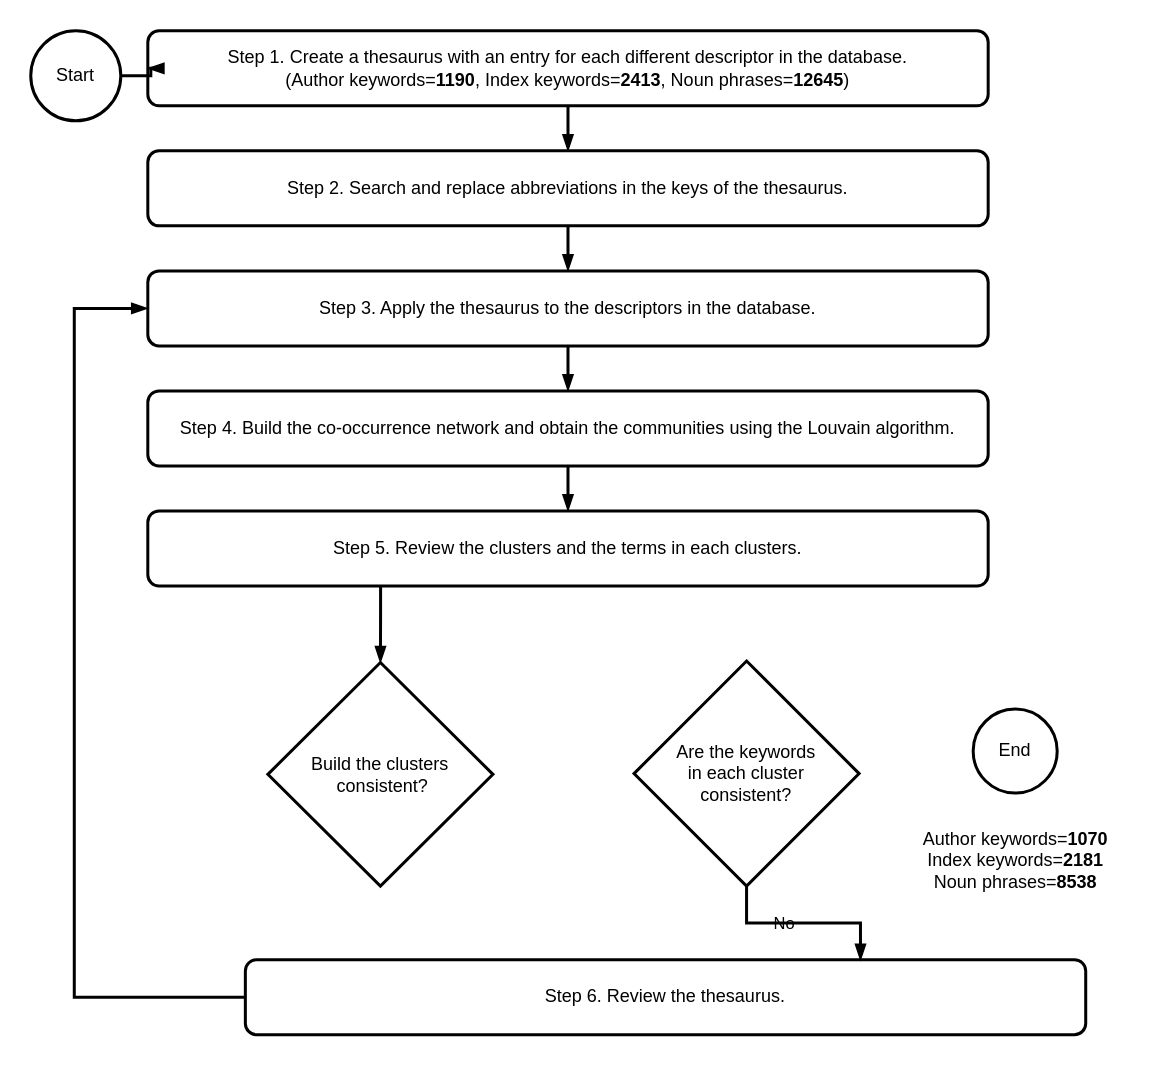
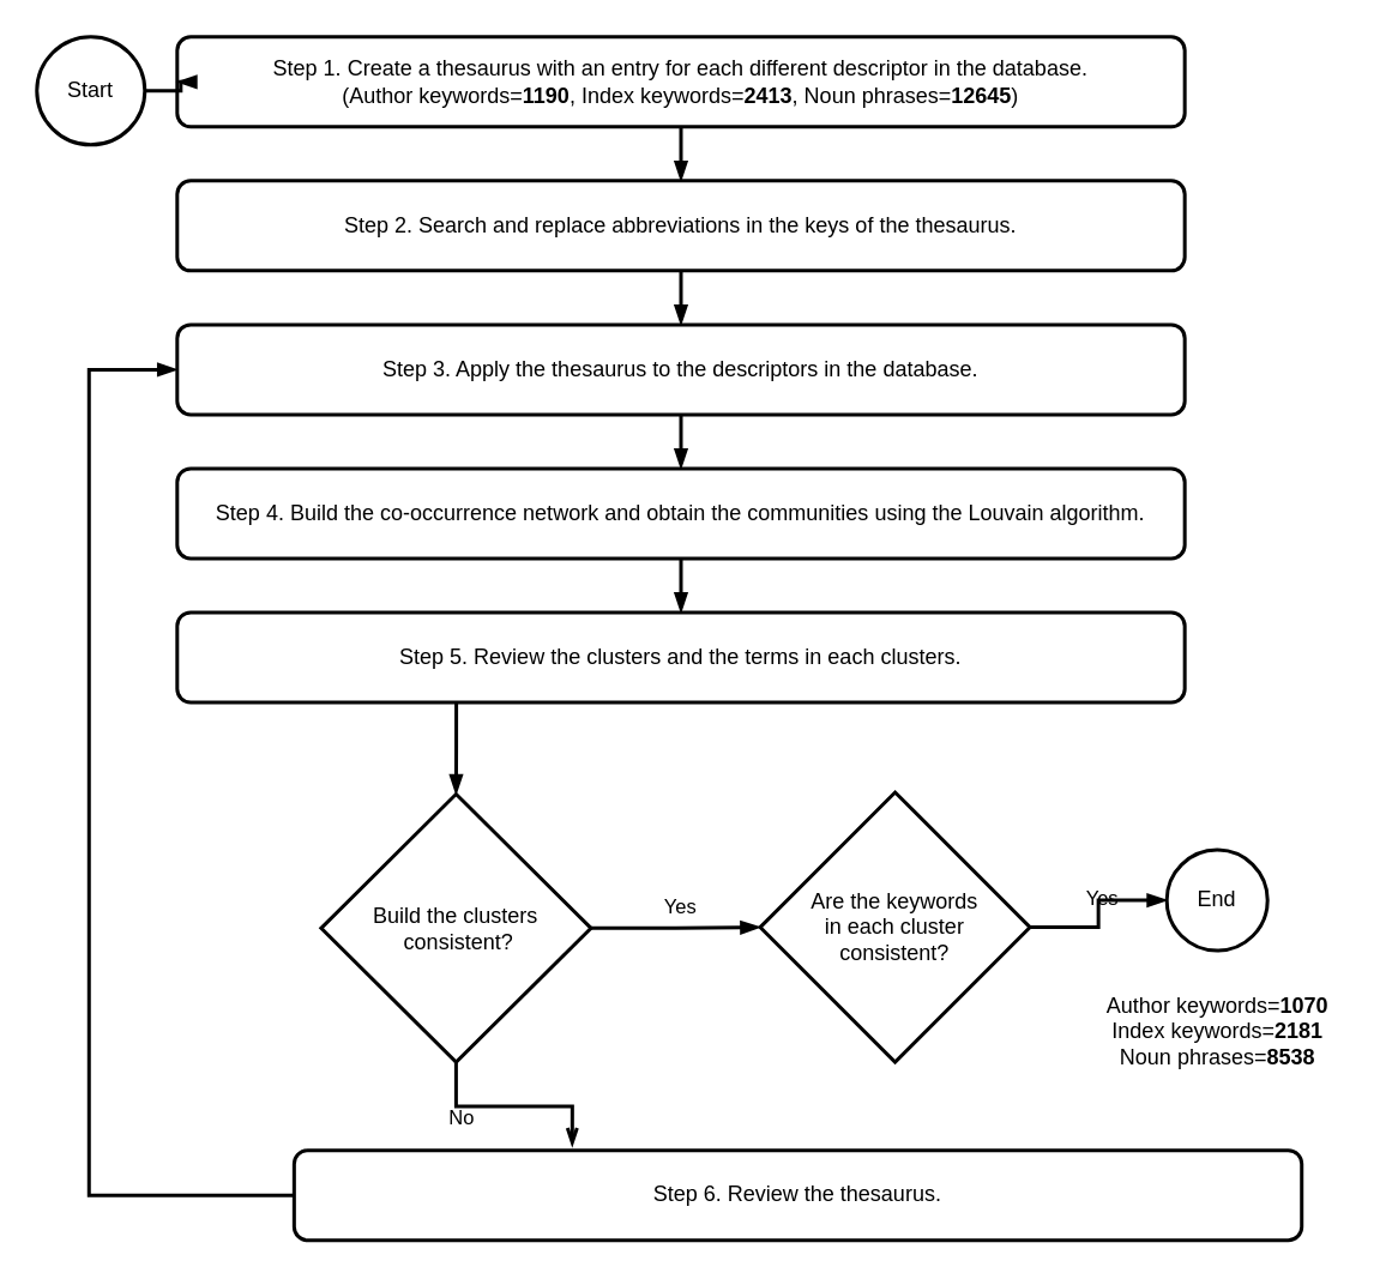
  <mxCell id="0" />
  <mxCell id="1" parent="0" />
  <mxCell id="2" style="edgeStyle=orthogonalEdgeStyle;rounded=0;orthogonalLoop=1;jettySize=auto;html=1;entryX=0.5;entryY=0;entryDx=0;entryDy=0;strokeColor=#000000;strokeWidth=2;endArrow=blockThin;endFill=1;" parent="1" source="3" target="5" edge="1"><mxGeometry relative="1" as="geometry" /></mxCell>
  <mxCell id="3" value="Step 1. Create a thesaurus with an entry for each different descriptor in the database.&lt;br&gt;(Author keywords=&lt;b&gt;1190&lt;/b&gt;, Index keywords=&lt;b&gt;2413&lt;/b&gt;, Noun phrases=&lt;b&gt;12645&lt;/b&gt;)" style="rounded=1;whiteSpace=wrap;html=1;fillColor=#FFFFFF;strokeColor=#000000;strokeWidth=2;fontColor=#000000;" parent="1" vertex="1"><mxGeometry x="98" y="20" width="560" height="50" as="geometry" /></mxCell>
  <mxCell id="4" style="edgeStyle=orthogonalEdgeStyle;shape=connector;rounded=0;orthogonalLoop=1;jettySize=auto;html=1;entryX=0.5;entryY=0;entryDx=0;entryDy=0;labelBackgroundColor=default;strokeColor=#000000;strokeWidth=2;align=center;verticalAlign=middle;fontFamily=Helvetica;fontSize=11;fontColor=default;endArrow=blockThin;endFill=1;" parent="1" source="5" target="7" edge="1"><mxGeometry relative="1" as="geometry" /></mxCell>
  <mxCell id="5" value="Step 2. Search and replace abbreviations in the keys of the thesaurus." style="rounded=1;whiteSpace=wrap;html=1;fillColor=#FFFFFF;strokeColor=#000000;strokeWidth=2;fontColor=#000000;" parent="1" vertex="1"><mxGeometry x="98" y="100" width="560" height="50" as="geometry" /></mxCell>
  <mxCell id="6" style="edgeStyle=orthogonalEdgeStyle;shape=connector;rounded=0;orthogonalLoop=1;jettySize=auto;html=1;entryX=0.5;entryY=0;entryDx=0;entryDy=0;labelBackgroundColor=default;strokeColor=#000000;strokeWidth=2;align=center;verticalAlign=middle;fontFamily=Helvetica;fontSize=11;fontColor=default;endArrow=blockThin;endFill=1;" parent="1" source="7" target="9" edge="1"><mxGeometry relative="1" as="geometry" /></mxCell>
  <mxCell id="7" value="Step 3. Apply the thesaurus to the descriptors in the database." style="rounded=1;whiteSpace=wrap;html=1;fillColor=#FFFFFF;strokeColor=#000000;strokeWidth=2;fontColor=#000000;" parent="1" vertex="1"><mxGeometry x="98" y="180" width="560" height="50" as="geometry" /></mxCell>
  <mxCell id="8" style="edgeStyle=orthogonalEdgeStyle;shape=connector;rounded=0;orthogonalLoop=1;jettySize=auto;html=1;entryX=0.5;entryY=0;entryDx=0;entryDy=0;labelBackgroundColor=default;strokeColor=#000000;strokeWidth=2;align=center;verticalAlign=middle;fontFamily=Helvetica;fontSize=11;fontColor=default;endArrow=blockThin;endFill=1;" parent="1" source="9" target="11" edge="1"><mxGeometry relative="1" as="geometry" /></mxCell>
  <mxCell id="9" value="Step 4. Build the co-occurrence network and obtain the communities using the Louvain algorithm." style="rounded=1;whiteSpace=wrap;html=1;fillColor=#FFFFFF;strokeColor=#000000;strokeWidth=2;fontColor=#000000;" parent="1" vertex="1"><mxGeometry x="98" y="260" width="560" height="50" as="geometry" /></mxCell>
  <mxCell id="10" style="edgeStyle=orthogonalEdgeStyle;shape=connector;rounded=0;orthogonalLoop=1;jettySize=auto;html=1;entryX=0.5;entryY=0;entryDx=0;entryDy=0;labelBackgroundColor=default;strokeColor=#000000;strokeWidth=2;align=center;verticalAlign=middle;fontFamily=Helvetica;fontSize=11;fontColor=default;endArrow=blockThin;endFill=1;exitX=0.277;exitY=0.988;exitDx=0;exitDy=0;exitPerimeter=0;" parent="1" source="11" target="12" edge="1"><mxGeometry relative="1" as="geometry" /></mxCell>
  <mxCell id="11" value="Step 5. Review the clusters and the terms in each clusters." style="rounded=1;whiteSpace=wrap;html=1;fillColor=#FFFFFF;strokeColor=#000000;strokeWidth=2;fontColor=#000000;" parent="1" vertex="1"><mxGeometry x="98" y="340" width="560" height="50" as="geometry" /></mxCell>
  <mxCell id="12" value="Build the clusters&lt;br&gt;&amp;nbsp;consistent?" style="rhombus;whiteSpace=wrap;html=1;fillColor=#FFFFFF;strokeColor=#000000;strokeWidth=2;fontColor=#000000;" parent="1" vertex="1"><mxGeometry x="178" y="441" width="150" height="149" as="geometry" /></mxCell>
  <mxCell id="13" value="Are the&amp;nbsp;keywords&lt;br&gt;in each cluster &lt;br&gt;consistent?" style="rhombus;whiteSpace=wrap;html=1;fillColor=#FFFFFF;strokeColor=#000000;strokeWidth=2;fontColor=#000000;" parent="1" vertex="1"><mxGeometry x="422" y="440" width="150" height="150" as="geometry" /></mxCell>
+ <mxCell id="14" style="edgeStyle=orthogonalEdgeStyle;rounded=0;orthogonalLoop=1;jettySize=auto;html=1;entryX=0;entryY=0.5;entryDx=0;entryDy=0;strokeColor=#000000;endArrow=blockThin;endFill=1;strokeWidth=2;" parent="1" source="12" target="13" edge="1"><mxGeometry relative="1" as="geometry" /></mxCell>
+ <mxCell id="15" value="Yes&amp;nbsp;" style="edgeLabel;html=1;align=center;verticalAlign=middle;resizable=0;points=[];fontColor=#000000;labelBackgroundColor=none;" parent="14" vertex="1" connectable="0"><mxGeometry x="0.121" y="1" relative="1" as="geometry"><mxPoint x="-2" y="-11" as="offset" /></mxGeometry></mxCell>
  <mxCell id="16" value="End" style="ellipse;whiteSpace=wrap;html=1;aspect=fixed;fillColor=#FFFFFF;strokeColor=#000000;strokeWidth=2;fontColor=#000000;" parent="1" vertex="1"><mxGeometry x="648" y="472" width="56" height="56" as="geometry" /></mxCell>
+ <mxCell id="17" style="edgeStyle=orthogonalEdgeStyle;rounded=0;orthogonalLoop=1;jettySize=auto;html=1;entryX=0;entryY=0.5;entryDx=0;entryDy=0;strokeColor=#000000;strokeWidth=2;endArrow=blockThin;endFill=1;" parent="1" source="13" target="16" edge="1"><mxGeometry relative="1" as="geometry" /></mxCell>
+ <mxCell id="18" value="Yes" style="edgeLabel;html=1;align=center;verticalAlign=middle;resizable=0;points=[];fontColor=#000000;labelBackgroundColor=none;" parent="17" vertex="1" connectable="0"><mxGeometry x="-0.086" y="-1" relative="1" as="geometry"><mxPoint y="-13" as="offset" /></mxGeometry></mxCell>
  <mxCell id="19" style="edgeStyle=orthogonalEdgeStyle;shape=connector;rounded=0;orthogonalLoop=1;jettySize=auto;html=1;entryX=0;entryY=0.5;entryDx=0;entryDy=0;labelBackgroundColor=default;strokeColor=#000000;strokeWidth=2;align=center;verticalAlign=middle;fontFamily=Helvetica;fontSize=11;fontColor=default;endArrow=blockThin;endFill=1;" parent="1" source="20" target="7" edge="1"><mxGeometry relative="1" as="geometry"><Array as="points"><mxPoint x="49" y="664" /><mxPoint x="49" y="205" /></Array></mxGeometry></mxCell>
  <mxCell id="20" value="Step 6. Review the thesaurus." style="rounded=1;whiteSpace=wrap;html=1;fillColor=#FFFFFF;strokeColor=#000000;strokeWidth=2;fontColor=#000000;" parent="1" vertex="1"><mxGeometry x="163" y="639" width="560" height="50" as="geometry" /></mxCell>
- <mxCell id="23" style="edgeStyle=orthogonalEdgeStyle;rounded=0;orthogonalLoop=1;jettySize=auto;html=1;entryX=0.732;entryY=0.01;entryDx=0;entryDy=0;entryPerimeter=0;strokeWidth=2;endArrow=blockThin;endFill=1;strokeColor=#000000;" parent="1" source="13" target="20" edge="1"><mxGeometry relative="1" as="geometry" /></mxCell>
- <mxCell id="24" value="No" style="edgeLabel;html=1;align=center;verticalAlign=middle;resizable=0;points=[];labelBackgroundColor=none;fontColor=#000000;" parent="23" vertex="1" connectable="0"><mxGeometry x="-0.027" relative="1" as="geometry"><mxPoint x="-12" as="offset" /></mxGeometry></mxCell>
+ <mxCell id="21" style="edgeStyle=orthogonalEdgeStyle;rounded=0;orthogonalLoop=1;jettySize=auto;html=1;entryX=0.276;entryY=-0.045;entryDx=0;entryDy=0;entryPerimeter=0;strokeColor=#000000;strokeWidth=2;endArrow=openThin;endFill=0;" parent="1" source="12" target="20" edge="1"><mxGeometry relative="1" as="geometry" /></mxCell>
+ <mxCell id="22" value="No" style="edgeLabel;html=1;align=center;verticalAlign=middle;resizable=0;points=[];fontColor=#000000;labelBackgroundColor=none;" parent="21" vertex="1" connectable="0"><mxGeometry x="-0.228" relative="1" as="geometry"><mxPoint x="-16" y="6" as="offset" /></mxGeometry></mxCell>
  <mxCell id="25" style="edgeStyle=orthogonalEdgeStyle;shape=connector;rounded=0;orthogonalLoop=1;jettySize=auto;html=1;entryX=0;entryY=0.5;entryDx=0;entryDy=0;labelBackgroundColor=default;strokeColor=#000000;strokeWidth=2;align=center;verticalAlign=middle;fontFamily=Helvetica;fontSize=11;fontColor=default;endArrow=blockThin;endFill=1;" parent="1" source="26" target="3" edge="1"><mxGeometry relative="1" as="geometry" /></mxCell>
  <mxCell id="26" value="Start" style="ellipse;whiteSpace=wrap;html=1;aspect=fixed;fillColor=#FFFFFF;strokeColor=#000000;strokeWidth=2;fontColor=#000000;" parent="1" vertex="1"><mxGeometry x="20" y="20" width="60" height="60" as="geometry" /></mxCell>
  <mxCell id="27" value="Author keywords=&lt;b&gt;1070&lt;/b&gt;&lt;br&gt;Index keywords=&lt;b&gt;2181&lt;/b&gt;&lt;br&gt;Noun phrases=&lt;b&gt;8538&lt;/b&gt;" style="text;html=1;strokeColor=none;fillColor=none;align=center;verticalAlign=middle;whiteSpace=wrap;rounded=0;fontColor=#000000;" parent="1" vertex="1"><mxGeometry x="597.5" y="545" width="157" height="55" as="geometry" /></mxCell>
